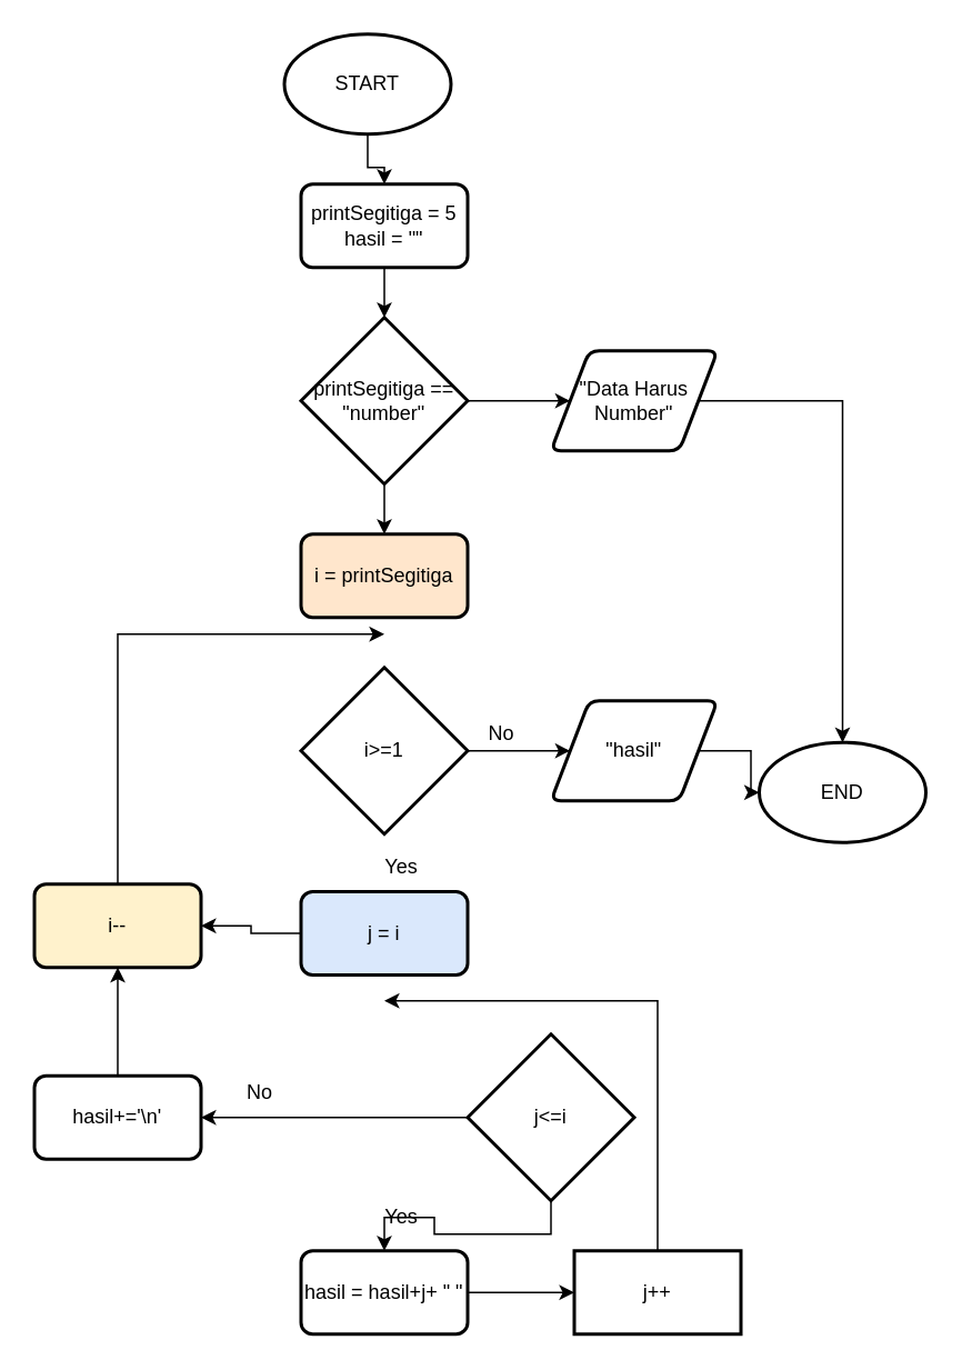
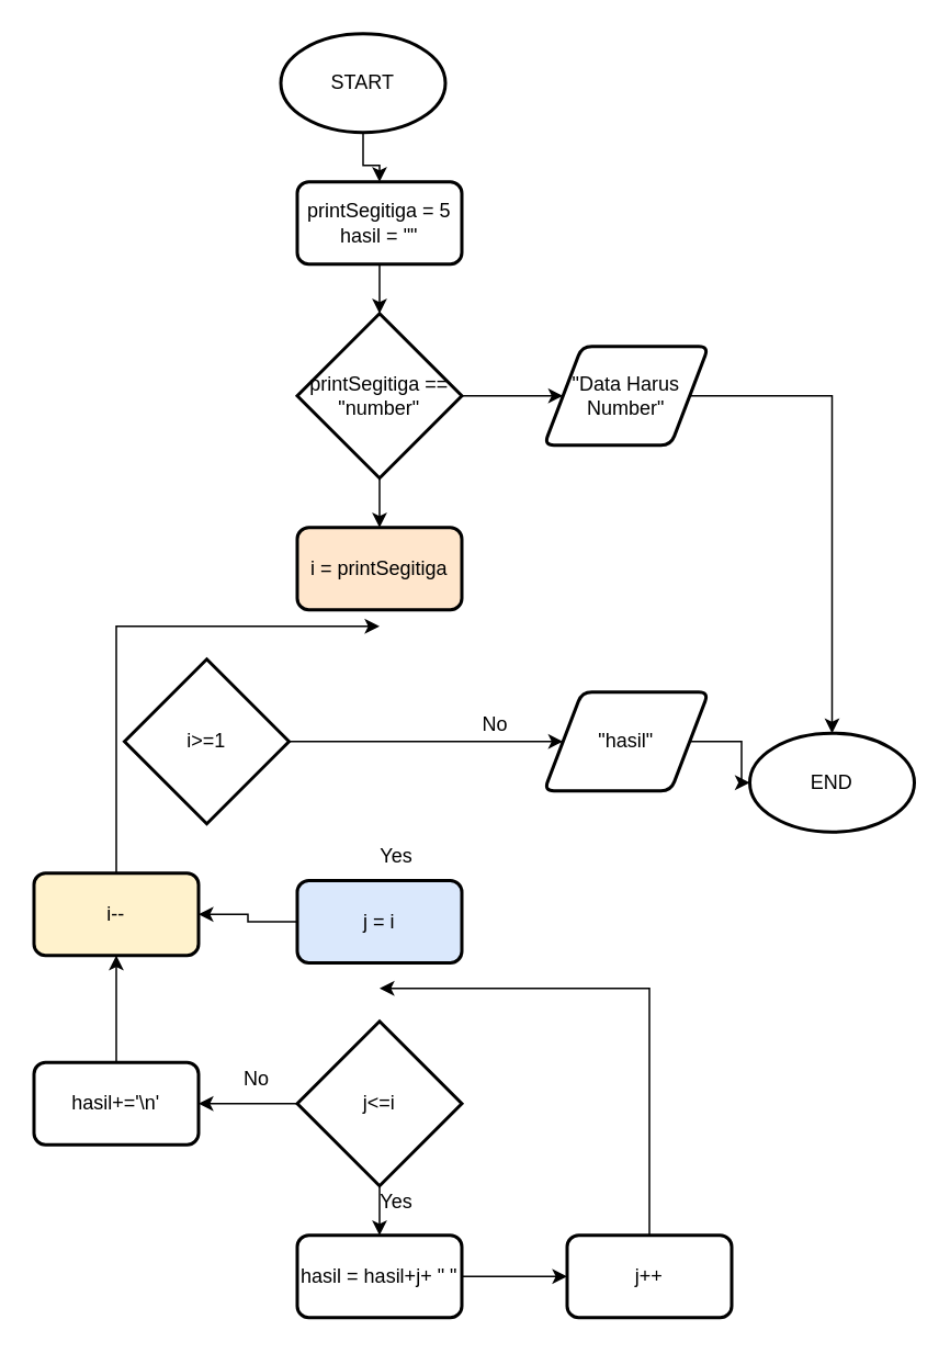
  <mxCell id="0" />
  <mxCell id="1" parent="0" />
  <mxCell id="2" value="" style="edgeStyle=orthogonalEdgeStyle;rounded=0;orthogonalLoop=1;jettySize=auto;html=1;" edge="1" parent="1" source="3" target="5"><mxGeometry relative="1" as="geometry" /></mxCell>
  <mxCell id="3" value="START" style="strokeWidth=2;html=1;shape=mxgraph.flowchart.start_1;whiteSpace=wrap;" vertex="1" parent="1"><mxGeometry x="170" y="20" width="100" height="60" as="geometry" /></mxCell>
  <mxCell id="4" value="" style="edgeStyle=orthogonalEdgeStyle;rounded=0;orthogonalLoop=1;jettySize=auto;html=1;" edge="1" parent="1" source="5" target="8"><mxGeometry relative="1" as="geometry" /></mxCell>
  <mxCell id="5" value="printSegitiga = 5&lt;br&gt;hasil = &quot;&quot;" style="rounded=1;whiteSpace=wrap;html=1;absoluteArcSize=1;arcSize=14;strokeWidth=2;" vertex="1" parent="1"><mxGeometry x="180" y="110" width="100" height="50" as="geometry" /></mxCell>
  <mxCell id="6" value="" style="edgeStyle=orthogonalEdgeStyle;rounded=0;orthogonalLoop=1;jettySize=auto;html=1;" edge="1" parent="1" source="8" target="10"><mxGeometry relative="1" as="geometry" /></mxCell>
  <mxCell id="7" value="" style="edgeStyle=orthogonalEdgeStyle;rounded=0;orthogonalLoop=1;jettySize=auto;html=1;" edge="1" parent="1" source="8" target="11"><mxGeometry relative="1" as="geometry" /></mxCell>
  <mxCell id="8" value="printSegitiga == &quot;number&quot;" style="strokeWidth=2;html=1;shape=mxgraph.flowchart.decision;whiteSpace=wrap;" vertex="1" parent="1"><mxGeometry x="180" y="190" width="100" height="100" as="geometry" /></mxCell>
  <mxCell id="9" style="edgeStyle=orthogonalEdgeStyle;rounded=0;orthogonalLoop=1;jettySize=auto;html=1;entryX=0.5;entryY=0;entryDx=0;entryDy=0;entryPerimeter=0;" edge="1" parent="1" source="10" target="31"><mxGeometry relative="1" as="geometry" /></mxCell>
  <mxCell id="10" value="&quot;Data Harus Number&quot;" style="shape=parallelogram;html=1;strokeWidth=2;perimeter=parallelogramPerimeter;whiteSpace=wrap;rounded=1;arcSize=12;size=0.23;" vertex="1" parent="1"><mxGeometry x="330" y="210" width="100" height="60" as="geometry" /></mxCell>
  <mxCell id="11" value="i = printSegitiga" style="rounded=1;whiteSpace=wrap;html=1;absoluteArcSize=1;arcSize=14;strokeWidth=2;fillColor=#ffe6cc;" vertex="1" parent="1"><mxGeometry x="180" y="320" width="100" height="50" as="geometry" /></mxCell>
  <mxCell id="12" value="" style="edgeStyle=orthogonalEdgeStyle;rounded=0;orthogonalLoop=1;jettySize=auto;html=1;" edge="1" parent="1" source="13" target="30"><mxGeometry relative="1" as="geometry" /></mxCell>
- <mxCell id="13" value="i&amp;gt;=1" style="strokeWidth=2;html=1;shape=mxgraph.flowchart.decision;whiteSpace=wrap;" vertex="1" parent="1"><mxGeometry x="180" y="400" width="100" height="100" as="geometry" /></mxCell>
+ <mxCell id="13" value="i&amp;gt;=1" style="strokeWidth=2;html=1;shape=mxgraph.flowchart.decision;whiteSpace=wrap;" vertex="1" parent="1"><mxGeometry x="75" y="400" width="100" height="100" as="geometry" /></mxCell>
  <mxCell id="14" value="" style="edgeStyle=orthogonalEdgeStyle;rounded=0;orthogonalLoop=1;jettySize=auto;html=1;" edge="1" parent="1" source="15" target="28"><mxGeometry relative="1" as="geometry" /></mxCell>
  <mxCell id="15" value="j = i" style="rounded=1;whiteSpace=wrap;html=1;absoluteArcSize=1;arcSize=14;strokeWidth=2;fillColor=#dae8fc;" vertex="1" parent="1"><mxGeometry x="180" y="534.5" width="100" height="50" as="geometry" /></mxCell>
  <mxCell id="16" value="" style="edgeStyle=orthogonalEdgeStyle;rounded=0;orthogonalLoop=1;jettySize=auto;html=1;" edge="1" parent="1" source="18" target="20"><mxGeometry relative="1" as="geometry" /></mxCell>
  <mxCell id="17" value="" style="edgeStyle=orthogonalEdgeStyle;rounded=0;orthogonalLoop=1;jettySize=auto;html=1;" edge="1" parent="1" source="18" target="26"><mxGeometry relative="1" as="geometry" /></mxCell>
- <mxCell id="18" value="j&amp;lt;=i" style="strokeWidth=2;html=1;shape=mxgraph.flowchart.decision;whiteSpace=wrap;" vertex="1" parent="1"><mxGeometry x="280" y="620" width="100" height="100" as="geometry" /></mxCell>
+ <mxCell id="18" value="j&amp;lt;=i" style="strokeWidth=2;html=1;shape=mxgraph.flowchart.decision;whiteSpace=wrap;" vertex="1" parent="1"><mxGeometry x="180" y="620" width="100" height="100" as="geometry" /></mxCell>
  <mxCell id="19" value="" style="edgeStyle=orthogonalEdgeStyle;rounded=0;orthogonalLoop=1;jettySize=auto;html=1;" edge="1" parent="1" source="20" target="22"><mxGeometry relative="1" as="geometry" /></mxCell>
  <mxCell id="20" value="hasil = hasil+j+ &quot; &quot;" style="rounded=1;whiteSpace=wrap;html=1;absoluteArcSize=1;arcSize=14;strokeWidth=2;" vertex="1" parent="1"><mxGeometry x="180" y="750" width="100" height="50" as="geometry" /></mxCell>
  <mxCell id="21" style="edgeStyle=orthogonalEdgeStyle;rounded=0;orthogonalLoop=1;jettySize=auto;html=1;" edge="1" parent="1" source="22"><mxGeometry relative="1" as="geometry"><mxPoint x="230" y="600" as="targetPoint" /><Array as="points"><mxPoint x="394" y="600" /></Array></mxGeometry></mxCell>
- <mxCell id="22" value="j++" style="whiteSpace=wrap;html=1;absoluteArcSize=1;arcSize=14;strokeWidth=2;rounded=0;" vertex="1" parent="1"><mxGeometry x="344" y="750" width="100" height="50" as="geometry" /></mxCell>
+ <mxCell id="22" value="j++" style="rounded=1;whiteSpace=wrap;html=1;absoluteArcSize=1;arcSize=14;strokeWidth=2;" vertex="1" parent="1"><mxGeometry x="344" y="750" width="100" height="50" as="geometry" /></mxCell>
  <mxCell id="23" value="Yes" style="text;html=1;align=center;verticalAlign=middle;resizable=0;points=[];autosize=1;strokeColor=none;fillColor=none;" vertex="1" parent="1"><mxGeometry x="225" y="720" width="30" height="20" as="geometry" /></mxCell>
  <mxCell id="24" value="Yes" style="text;html=1;align=center;verticalAlign=middle;resizable=0;points=[];autosize=1;strokeColor=none;fillColor=none;" vertex="1" parent="1"><mxGeometry x="225" y="510" width="30" height="20" as="geometry" /></mxCell>
  <mxCell id="25" value="" style="edgeStyle=orthogonalEdgeStyle;rounded=0;orthogonalLoop=1;jettySize=auto;html=1;" edge="1" parent="1" source="26" target="28"><mxGeometry relative="1" as="geometry" /></mxCell>
  <mxCell id="26" value="hasil+='\n'" style="rounded=1;whiteSpace=wrap;html=1;absoluteArcSize=1;arcSize=14;strokeWidth=2;" vertex="1" parent="1"><mxGeometry x="20" y="645" width="100" height="50" as="geometry" /></mxCell>
  <mxCell id="27" style="edgeStyle=orthogonalEdgeStyle;rounded=0;orthogonalLoop=1;jettySize=auto;html=1;exitX=0.5;exitY=0;exitDx=0;exitDy=0;" edge="1" parent="1" source="28"><mxGeometry relative="1" as="geometry"><mxPoint x="230" y="380" as="targetPoint" /><Array as="points"><mxPoint x="70" y="380" /></Array></mxGeometry></mxCell>
  <mxCell id="28" value="i--" style="rounded=1;whiteSpace=wrap;html=1;absoluteArcSize=1;arcSize=14;strokeWidth=2;fillColor=#fff2cc;" vertex="1" parent="1"><mxGeometry x="20" y="530" width="100" height="50" as="geometry" /></mxCell>
  <mxCell id="29" value="" style="edgeStyle=orthogonalEdgeStyle;rounded=0;orthogonalLoop=1;jettySize=auto;html=1;" edge="1" parent="1" source="30" target="31"><mxGeometry relative="1" as="geometry" /></mxCell>
  <mxCell id="30" value="&quot;hasil&quot;" style="shape=parallelogram;html=1;strokeWidth=2;perimeter=parallelogramPerimeter;whiteSpace=wrap;rounded=1;arcSize=12;size=0.23;" vertex="1" parent="1"><mxGeometry x="330" y="420" width="100" height="60" as="geometry" /></mxCell>
  <mxCell id="31" value="END" style="strokeWidth=2;html=1;shape=mxgraph.flowchart.start_1;whiteSpace=wrap;" vertex="1" parent="1"><mxGeometry x="455" y="445" width="100" height="60" as="geometry" /></mxCell>
  <mxCell id="32" value="No" style="text;html=1;align=center;verticalAlign=middle;resizable=0;points=[];autosize=1;strokeColor=none;fillColor=none;" vertex="1" parent="1"><mxGeometry x="285" y="430" width="30" height="20" as="geometry" /></mxCell>
  <mxCell id="33" value="No" style="text;html=1;align=center;verticalAlign=middle;resizable=0;points=[];autosize=1;strokeColor=none;fillColor=none;" vertex="1" parent="1"><mxGeometry x="140" y="645" width="30" height="20" as="geometry" /></mxCell>
